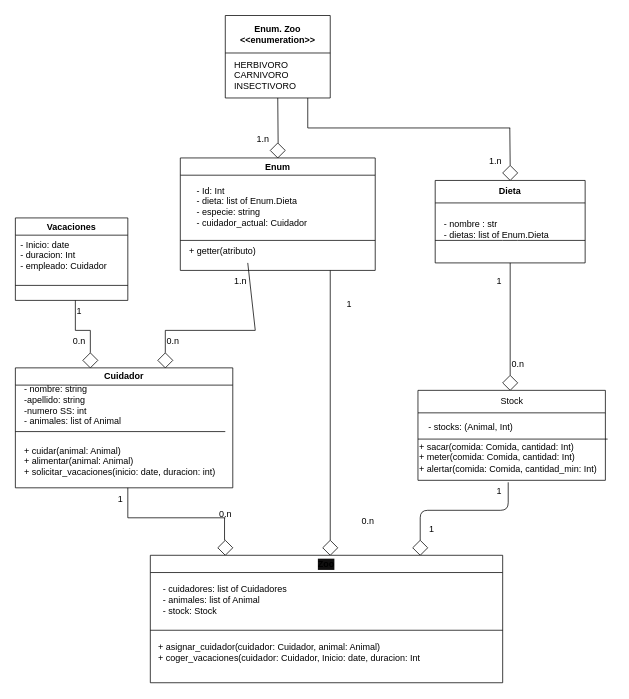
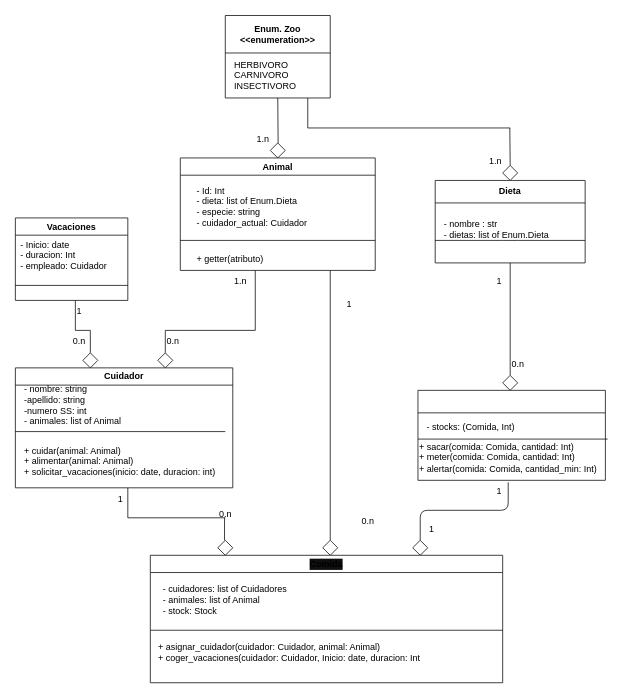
  <mxCell id="0" />
  <mxCell id="1" parent="0" />
  <mxCell id="2" value="Enum. Zoo&lt;br&gt;&amp;lt;&amp;lt;enumeration&amp;gt;&amp;gt;" style="swimlane;whiteSpace=wrap;html=1;startSize=50;" parent="1" vertex="1"><mxGeometry x="300" y="20" width="140" height="110" as="geometry" /></mxCell>
  <mxCell id="3" value="HERBIVORO&lt;br&gt;CARNIVORO&lt;br&gt;INSECTIVORO" style="text;html=1;align=left;verticalAlign=middle;resizable=0;points=[];autosize=1;strokeColor=none;fillColor=none;" parent="2" vertex="1"><mxGeometry x="10" y="50" width="110" height="60" as="geometry" /></mxCell>
  <mxCell id="4" value="" style="endArrow=none;html=1;" parent="1" edge="1"><mxGeometry width="50" height="50" relative="1" as="geometry"><mxPoint x="370.5" y="190" as="sourcePoint" /><mxPoint x="370" y="130" as="targetPoint" /></mxGeometry></mxCell>
  <mxCell id="5" value="" style="rhombus;whiteSpace=wrap;html=1;" parent="1" vertex="1"><mxGeometry x="360" y="190" width="20" height="20" as="geometry" /></mxCell>
- <mxCell id="6" value="Enum" style="swimlane;whiteSpace=wrap;html=1;" parent="1" vertex="1"><mxGeometry x="240" y="210" width="260" height="150" as="geometry" /></mxCell>
+ <mxCell id="6" value="Animal" style="swimlane;whiteSpace=wrap;html=1;" parent="1" vertex="1"><mxGeometry x="240" y="210" width="260" height="150" as="geometry" /></mxCell>
  <mxCell id="7" value="- Id: Int&lt;br&gt;- dieta: list of Enum.Dieta&lt;br&gt;- especie: string&lt;br&gt;- cuidador_actual: Cuidador" style="text;html=1;align=left;verticalAlign=middle;resizable=0;points=[];autosize=1;strokeColor=none;fillColor=none;" parent="6" vertex="1"><mxGeometry x="20" y="30" width="170" height="70" as="geometry" /></mxCell>
  <mxCell id="8" value="" style="endArrow=none;html=1;" parent="6" edge="1"><mxGeometry width="50" height="50" relative="1" as="geometry"><mxPoint y="110" as="sourcePoint" /><mxPoint x="260" y="110" as="targetPoint" /></mxGeometry></mxCell>
- <mxCell id="9" value="+ getter(atributo)" style="text;html=1;align=left;verticalAlign=middle;resizable=0;points=[];autosize=1;strokeColor=none;fillColor=none;" vertex="1" parent="6"><mxGeometry x="10" y="110" width="110" height="30" as="geometry" /></mxCell>
+ <mxCell id="9" value="+ getter(atributo)" style="text;html=1;align=left;verticalAlign=middle;resizable=0;points=[];autosize=1;strokeColor=none;fillColor=none;" vertex="1" parent="6"><mxGeometry x="20" y="120" width="110" height="30" as="geometry" /></mxCell>
  <mxCell id="10" value="1.n" style="text;html=1;align=center;verticalAlign=middle;resizable=0;points=[];autosize=1;strokeColor=none;fillColor=none;" parent="1" vertex="1"><mxGeometry x="330" y="170" width="40" height="30" as="geometry" /></mxCell>
  <mxCell id="11" value="" style="endArrow=none;html=1;" parent="1" edge="1"><mxGeometry width="50" height="50" relative="1" as="geometry"><mxPoint x="410" y="170" as="sourcePoint" /><mxPoint x="410" y="130" as="targetPoint" /></mxGeometry></mxCell>
  <mxCell id="12" value="" style="endArrow=none;html=1;" parent="1" edge="1"><mxGeometry width="50" height="50" relative="1" as="geometry"><mxPoint x="410" y="170" as="sourcePoint" /><mxPoint x="680" y="170" as="targetPoint" /></mxGeometry></mxCell>
  <mxCell id="13" value="Vacaciones" style="swimlane;whiteSpace=wrap;html=1;" parent="1" vertex="1"><mxGeometry x="20" y="290" width="150" height="110" as="geometry" /></mxCell>
  <mxCell id="14" value="- Inicio: date&lt;br&gt;- duracion: Int&lt;br&gt;- empleado: Cuidador" style="text;html=1;align=left;verticalAlign=middle;resizable=0;points=[];autosize=1;strokeColor=none;fillColor=none;" parent="13" vertex="1"><mxGeometry x="5" y="20" width="140" height="60" as="geometry" /></mxCell>
  <mxCell id="15" value="" style="endArrow=none;html=1;" parent="13" edge="1"><mxGeometry width="50" height="50" relative="1" as="geometry"><mxPoint y="90" as="sourcePoint" /><mxPoint x="150" y="90" as="targetPoint" /></mxGeometry></mxCell>
  <mxCell id="16" value="Cuidador" style="swimlane;whiteSpace=wrap;html=1;" parent="1" vertex="1"><mxGeometry x="20" y="490" width="290" height="160" as="geometry" /></mxCell>
  <mxCell id="17" value="- nombre: string&lt;br&gt;-apellido: string&lt;br&gt;-numero SS: int&lt;br&gt;- animales: list of Animal" style="text;html=1;align=left;verticalAlign=middle;resizable=0;points=[];autosize=1;strokeColor=none;fillColor=none;" parent="16" vertex="1"><mxGeometry x="10" y="15" width="150" height="70" as="geometry" /></mxCell>
  <mxCell id="18" value="+ cuidar(animal: Animal)&lt;br&gt;+ alimentar(animal: Animal)&lt;br&gt;+ solicitar_vacaciones(inicio: date, duracion: int)" style="text;html=1;align=left;verticalAlign=middle;resizable=0;points=[];autosize=1;strokeColor=none;fillColor=none;" parent="16" vertex="1"><mxGeometry x="10" y="95" width="280" height="60" as="geometry" /></mxCell>
  <mxCell id="19" value="" style="endArrow=none;html=1;" parent="16" edge="1"><mxGeometry width="50" height="50" relative="1" as="geometry"><mxPoint y="85" as="sourcePoint" /><mxPoint x="280" y="85" as="targetPoint" /></mxGeometry></mxCell>
  <mxCell id="20" value="Dieta" style="swimlane;whiteSpace=wrap;html=1;startSize=30;" parent="1" vertex="1"><mxGeometry x="580" y="240" width="200" height="110" as="geometry" /></mxCell>
  <mxCell id="21" value="- nombre : str&lt;br&gt;- dietas: list of Enum.Dieta" style="text;html=1;align=left;verticalAlign=middle;resizable=0;points=[];autosize=1;strokeColor=none;fillColor=none;" parent="20" vertex="1"><mxGeometry x="10" y="45" width="160" height="40" as="geometry" /></mxCell>
  <mxCell id="22" value="" style="endArrow=none;html=1;" parent="20" edge="1"><mxGeometry width="50" height="50" relative="1" as="geometry"><mxPoint y="80" as="sourcePoint" /><mxPoint x="200" y="80" as="targetPoint" /><Array as="points"><mxPoint x="100" y="80" /></Array></mxGeometry></mxCell>
  <mxCell id="23" value="" style="endArrow=none;html=1;" parent="1" edge="1"><mxGeometry width="50" height="50" relative="1" as="geometry"><mxPoint x="680" y="220" as="sourcePoint" /><mxPoint x="679.5" y="170" as="targetPoint" /></mxGeometry></mxCell>
  <mxCell id="24" value="" style="rhombus;whiteSpace=wrap;html=1;" parent="1" vertex="1"><mxGeometry x="670" y="220" width="20" height="20" as="geometry" /></mxCell>
  <mxCell id="25" value="1.n" style="text;html=1;align=center;verticalAlign=middle;resizable=0;points=[];autosize=1;strokeColor=none;fillColor=none;" parent="1" vertex="1"><mxGeometry x="640" y="200" width="40" height="30" as="geometry" /></mxCell>
  <mxCell id="26" value="" style="endArrow=none;html=1;" parent="1" edge="1"><mxGeometry width="50" height="50" relative="1" as="geometry"><mxPoint x="100" y="440" as="sourcePoint" /><mxPoint x="100" y="400" as="targetPoint" /></mxGeometry></mxCell>
  <mxCell id="27" value="" style="endArrow=none;html=1;" parent="1" edge="1"><mxGeometry width="50" height="50" relative="1" as="geometry"><mxPoint x="100" y="440" as="sourcePoint" /><mxPoint x="120" y="440" as="targetPoint" /></mxGeometry></mxCell>
  <mxCell id="28" value="" style="endArrow=none;html=1;" parent="1" edge="1"><mxGeometry width="50" height="50" relative="1" as="geometry"><mxPoint x="120" y="470" as="sourcePoint" /><mxPoint x="120" y="440" as="targetPoint" /></mxGeometry></mxCell>
  <mxCell id="29" value="" style="rhombus;whiteSpace=wrap;html=1;" parent="1" vertex="1"><mxGeometry x="110" y="470" width="20" height="20" as="geometry" /></mxCell>
  <mxCell id="30" value="1" style="text;html=1;align=center;verticalAlign=middle;resizable=0;points=[];autosize=1;strokeColor=none;fillColor=none;" parent="1" vertex="1"><mxGeometry x="90" y="400" width="30" height="30" as="geometry" /></mxCell>
  <mxCell id="31" value="0.n" style="text;html=1;align=center;verticalAlign=middle;resizable=0;points=[];autosize=1;strokeColor=none;fillColor=none;" parent="1" vertex="1"><mxGeometry x="85" y="440" width="40" height="30" as="geometry" /></mxCell>
  <mxCell id="32" value="" style="endArrow=none;html=1;entryX=0.727;entryY=1;entryDx=0;entryDy=0;entryPerimeter=0;" parent="1" edge="1" target="9"><mxGeometry width="50" height="50" relative="1" as="geometry"><mxPoint x="340" y="440" as="sourcePoint" /><mxPoint x="330" y="400" as="targetPoint" /></mxGeometry></mxCell>
  <mxCell id="33" value="" style="endArrow=none;html=1;" parent="1" edge="1"><mxGeometry width="50" height="50" relative="1" as="geometry"><mxPoint x="220" y="440" as="sourcePoint" /><mxPoint x="340" y="440" as="targetPoint" /></mxGeometry></mxCell>
  <mxCell id="34" value="" style="endArrow=none;html=1;" parent="1" edge="1"><mxGeometry width="50" height="50" relative="1" as="geometry"><mxPoint x="220" y="470" as="sourcePoint" /><mxPoint x="220" y="440" as="targetPoint" /></mxGeometry></mxCell>
  <mxCell id="35" value="" style="rhombus;whiteSpace=wrap;html=1;labelBackgroundColor=#000000;" parent="1" vertex="1"><mxGeometry x="210" y="470" width="20" height="20" as="geometry" /></mxCell>
  <mxCell id="36" value="1.n" style="text;html=1;align=center;verticalAlign=middle;resizable=0;points=[];autosize=1;strokeColor=none;fillColor=none;" parent="1" vertex="1"><mxGeometry x="300" y="360" width="40" height="30" as="geometry" /></mxCell>
  <mxCell id="37" value="0.n" style="text;html=1;align=center;verticalAlign=middle;resizable=0;points=[];autosize=1;strokeColor=none;fillColor=none;" parent="1" vertex="1"><mxGeometry x="210" y="440" width="40" height="30" as="geometry" /></mxCell>
  <mxCell id="38" value="" style="endArrow=none;html=1;" parent="1" edge="1"><mxGeometry width="50" height="50" relative="1" as="geometry"><mxPoint x="680" y="500" as="sourcePoint" /><mxPoint x="680" y="350" as="targetPoint" /></mxGeometry></mxCell>
  <mxCell id="39" value="" style="rhombus;whiteSpace=wrap;html=1;labelBackgroundColor=#000000;" parent="1" vertex="1"><mxGeometry x="670" y="500" width="20" height="20" as="geometry" /></mxCell>
  <mxCell id="40" value="" style="swimlane;whiteSpace=wrap;html=1;labelBackgroundColor=#000000;startSize=30;" parent="1" vertex="1"><mxGeometry x="557" y="520" width="250" height="120" as="geometry" /></mxCell>
- <mxCell id="41" value="- stocks: (Animal, Int)" style="text;html=1;align=center;verticalAlign=middle;resizable=0;points=[];autosize=1;strokeColor=none;fillColor=none;" parent="40" vertex="1"><mxGeometry y="35" width="140" height="30" as="geometry" /></mxCell>
+ <mxCell id="41" value="- stocks: (Comida, Int)" style="text;html=1;align=center;verticalAlign=middle;resizable=0;points=[];autosize=1;strokeColor=none;fillColor=none;" parent="40" vertex="1"><mxGeometry y="35" width="140" height="30" as="geometry" /></mxCell>
  <mxCell id="42" value="" style="endArrow=none;html=1;" parent="40" edge="1"><mxGeometry width="50" height="50" relative="1" as="geometry"><mxPoint y="65" as="sourcePoint" /><mxPoint x="253" y="65" as="targetPoint" /></mxGeometry></mxCell>
  <mxCell id="43" value="+ sacar(comida: Comida, cantidad: Int)&lt;br&gt;+ meter(comida: Comida, cantidad: Int)&lt;br&gt;+ alertar(comida: Comida, cantidad_min: Int)" style="text;html=1;align=left;verticalAlign=middle;resizable=0;points=[];autosize=1;strokeColor=none;fillColor=none;" parent="40" vertex="1"><mxGeometry y="60" width="260" height="60" as="geometry" /></mxCell>
- <mxCell id="44" value="Stock" style="text;html=1;align=center;verticalAlign=middle;resizable=0;points=[];autosize=1;strokeColor=none;fillColor=none;" parent="40" vertex="1"><mxGeometry x="100" width="50" height="30" as="geometry" /></mxCell>
  <mxCell id="45" value="1" style="text;html=1;align=center;verticalAlign=middle;resizable=0;points=[];autosize=1;strokeColor=none;fillColor=none;" parent="1" vertex="1"><mxGeometry x="650" y="360" width="30" height="30" as="geometry" /></mxCell>
  <mxCell id="46" value="0.n" style="text;html=1;align=center;verticalAlign=middle;resizable=0;points=[];autosize=1;strokeColor=none;fillColor=none;" parent="1" vertex="1"><mxGeometry x="670" y="470" width="40" height="30" as="geometry" /></mxCell>
  <mxCell id="47" value="" style="endArrow=none;html=1;" parent="1" edge="1"><mxGeometry width="50" height="50" relative="1" as="geometry"><mxPoint x="170" y="690" as="sourcePoint" /><mxPoint x="170" y="650" as="targetPoint" /></mxGeometry></mxCell>
  <mxCell id="48" value="" style="endArrow=none;html=1;" parent="1" edge="1"><mxGeometry width="50" height="50" relative="1" as="geometry"><mxPoint x="170" y="690" as="sourcePoint" /><mxPoint x="300" y="690" as="targetPoint" /></mxGeometry></mxCell>
  <mxCell id="49" value="" style="endArrow=none;html=1;" parent="1" edge="1"><mxGeometry width="50" height="50" relative="1" as="geometry"><mxPoint x="299" y="720" as="sourcePoint" /><mxPoint x="299" y="690" as="targetPoint" /></mxGeometry></mxCell>
  <mxCell id="50" value="1" style="text;html=1;align=center;verticalAlign=middle;resizable=0;points=[];autosize=1;strokeColor=none;fillColor=none;" parent="1" vertex="1"><mxGeometry x="145" y="650" width="30" height="30" as="geometry" /></mxCell>
  <mxCell id="51" value="0.n" style="text;html=1;align=center;verticalAlign=middle;resizable=0;points=[];autosize=1;strokeColor=none;fillColor=none;" parent="1" vertex="1"><mxGeometry x="280" y="670" width="40" height="30" as="geometry" /></mxCell>
  <mxCell id="52" value="0.n" style="text;html=1;align=center;verticalAlign=middle;resizable=0;points=[];autosize=1;strokeColor=none;fillColor=none;" parent="1" vertex="1"><mxGeometry x="470" y="680" width="40" height="30" as="geometry" /></mxCell>
  <mxCell id="53" value="1" style="text;html=1;align=center;verticalAlign=middle;resizable=0;points=[];autosize=1;strokeColor=none;fillColor=none;" parent="1" vertex="1"><mxGeometry x="650" y="640" width="30" height="30" as="geometry" /></mxCell>
  <mxCell id="54" value="1" style="text;html=1;align=center;verticalAlign=middle;resizable=0;points=[];autosize=1;strokeColor=none;fillColor=none;" parent="1" vertex="1"><mxGeometry x="560" y="690" width="30" height="30" as="geometry" /></mxCell>
  <mxCell id="55" style="edgeStyle=none;html=1;exitX=0.5;exitY=0;exitDx=0;exitDy=0;endArrow=none;endFill=0;" edge="1" parent="1" source="56"><mxGeometry relative="1" as="geometry"><mxPoint x="440" y="360" as="targetPoint" /></mxGeometry></mxCell>
  <mxCell id="56" value="" style="rhombus;whiteSpace=wrap;html=1;labelBackgroundColor=#100f0f;" parent="1" vertex="1"><mxGeometry x="430" y="720" width="20" height="20" as="geometry" /></mxCell>
  <mxCell id="57" style="edgeStyle=orthogonalEdgeStyle;html=1;exitX=0.5;exitY=0;exitDx=0;exitDy=0;entryX=0.463;entryY=1.044;entryDx=0;entryDy=0;entryPerimeter=0;endArrow=none;endFill=0;" edge="1" parent="1" source="58" target="43"><mxGeometry relative="1" as="geometry"><mxPoint x="680" y="650" as="targetPoint" /></mxGeometry></mxCell>
  <mxCell id="58" value="" style="rhombus;whiteSpace=wrap;html=1;labelBackgroundColor=#100f0f;" parent="1" vertex="1"><mxGeometry x="550" y="720" width="20" height="20" as="geometry" /></mxCell>
  <mxCell id="59" value="" style="rhombus;whiteSpace=wrap;html=1;labelBackgroundColor=#100f0f;" parent="1" vertex="1"><mxGeometry x="290" y="720" width="20" height="20" as="geometry" /></mxCell>
- <mxCell id="60" value="Zoo" style="swimlane;whiteSpace=wrap;html=1;labelBackgroundColor=#100f0f;" parent="1" vertex="1"><mxGeometry x="200" y="740" width="470" height="170" as="geometry" /></mxCell>
+ <mxCell id="60" value="Comida" style="swimlane;whiteSpace=wrap;html=1;labelBackgroundColor=#100f0f;" parent="1" vertex="1"><mxGeometry x="200" y="740" width="470" height="170" as="geometry" /></mxCell>
  <mxCell id="61" value="- cuidadores: list of Cuidadores&lt;br&gt;- animales: list of Animal&lt;br&gt;- stock: Stock" style="text;html=1;align=left;verticalAlign=middle;resizable=0;points=[];autosize=1;strokeColor=none;fillColor=none;" parent="60" vertex="1"><mxGeometry x="15" y="30" width="190" height="60" as="geometry" /></mxCell>
  <mxCell id="62" value="&lt;div style=&quot;text-align: left;&quot;&gt;&lt;span style=&quot;background-color: initial;&quot;&gt;+ asignar_cuidador(cuidador: Cuidador, animal: Animal)&lt;/span&gt;&lt;/div&gt;&lt;div style=&quot;text-align: left;&quot;&gt;&lt;span style=&quot;background-color: initial;&quot;&gt;+ coger_vacaciones(cuidador: Cuidador, Inicio: date, duracion: Int&lt;/span&gt;&lt;/div&gt;" style="text;html=1;align=center;verticalAlign=middle;resizable=0;points=[];autosize=1;strokeColor=none;fillColor=none;" parent="60" vertex="1"><mxGeometry y="110" width="370" height="40" as="geometry" /></mxCell>
  <mxCell id="63" value="" style="endArrow=none;html=1;" parent="60" edge="1"><mxGeometry width="50" height="50" relative="1" as="geometry"><mxPoint y="100" as="sourcePoint" /><mxPoint x="470" y="100" as="targetPoint" /></mxGeometry></mxCell>
  <mxCell id="64" value="1" style="text;html=1;align=center;verticalAlign=middle;resizable=0;points=[];autosize=1;strokeColor=none;fillColor=none;" vertex="1" parent="1"><mxGeometry x="450" y="390" width="30" height="30" as="geometry" /></mxCell>
